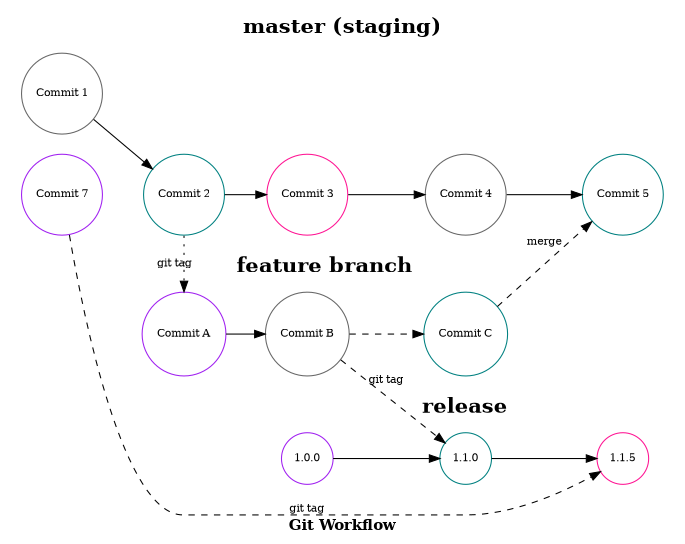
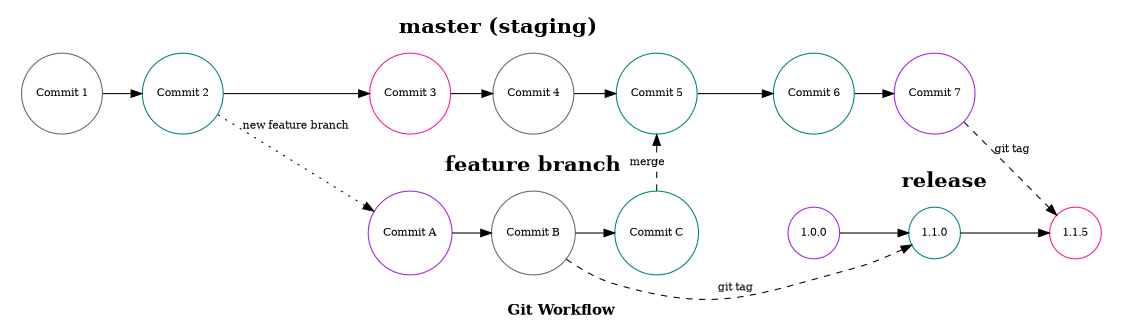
  digraph {
    label=<<B>Git Workflow</B>>
    rankdir=LR
    node [color=teal fontsize=10 shape=circle]
    edge [fontsize=10]
    n1 [color=gray40 height=0.5 label="Commit 1" width=0.5]
    n2 [height=0.5 label="Commit 2" width=0.5]
    n3 [color=deeppink height=0.5 label="Commit 3" width=0.5]
    n4 [color=gray40 height=0.5 label="Commit 4" width=0.5]
    n5 [height=0.5 label="Commit 5" width=0.5]
+   n6 [height=0.5 label="Commit 6" width=0.5]
    n7 [color=purple height=0.5 label="Commit 7" width=0.5]
    n8 [color=purple height=0.5 label="Commit A" width=0.5]
    n9 [color=gray40 height=0.5 label="Commit B" width=0.5]
    n10 [height=0.5 label="Commit C" width=0.5]
    n11 [color=purple height=0.5 label="1.0.0" width=0.5]
    n12 [height=0.5 label="1.1.0" width=0.5]
    n13 [color=deeppink height=0.5 label="1.1.5" width=0.5]
    subgraph cluster_1 {
      color=none
      fontsize=20
      label=<<B>master (staging)</B>>
      n1
      n2
      n3
      n4
      n5
+     n6
      n7
    }
    subgraph cluster_2 {
      color=none
      fontsize=20
      label=<<B>feature branch</B>>
      n8
      n9
      n10
    }
    subgraph cluster_3 {
      color=none
      fontsize=20
      label=<<B>release</B>>
      n11
      n12
      n13
    }
    n1 -> n2
    n2 -> n3
-   n2 -> n8 [label="git tag" style=dotted]
+   n2 -> n8 [label="new feature branch" style=dotted]
    n3 -> n4
    n4 -> n5
+   n5 -> n6
+   n6 -> n7
    n7 -> n13 [label="git tag" style=dashed]
    n8 -> n9
-   n9 -> n10 [style=dashed]
+   n9 -> n10
    n9 -> n12 [label="git tag" style=dashed]
    n10 -> n5 [label=merge style=dashed]
    n11 -> n12
    n12 -> n13
  }
